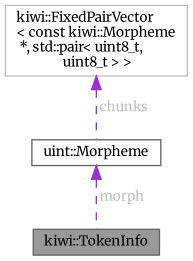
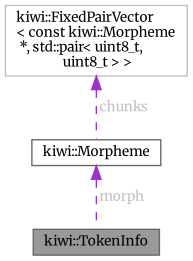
  digraph {
    fontname=Merriweather
    node [color=gray40 fillcolor=white fontname=Merriweather fontsize=10 shape=box style=filled]
    edge [color=darkorchid3 dir=back fontcolor=grey fontname=Merriweather fontsize=10 labelfontname=Helvetica labelfontsize=10 style=dashed]
    n1 [fillcolor=grey60 fontcolor=black height=0.2 label="kiwi::TokenInfo" width=0.4]
-   n2 [height=0.2 label="uint::Morpheme" width=0.4]
+   n2 [height=0.2 label="kiwi::Morpheme" width=0.4]
    n3 [color=grey75 height=0.2 label="kiwi::FixedPairVector\l\< const kiwi::Morpheme\l *, std::pair\< uint8_t,\l uint8_t \> \>" width=0.4]
    n2 -> n1 [label=" morph"]
    n3 -> n2 [label=" chunks"]
  }
